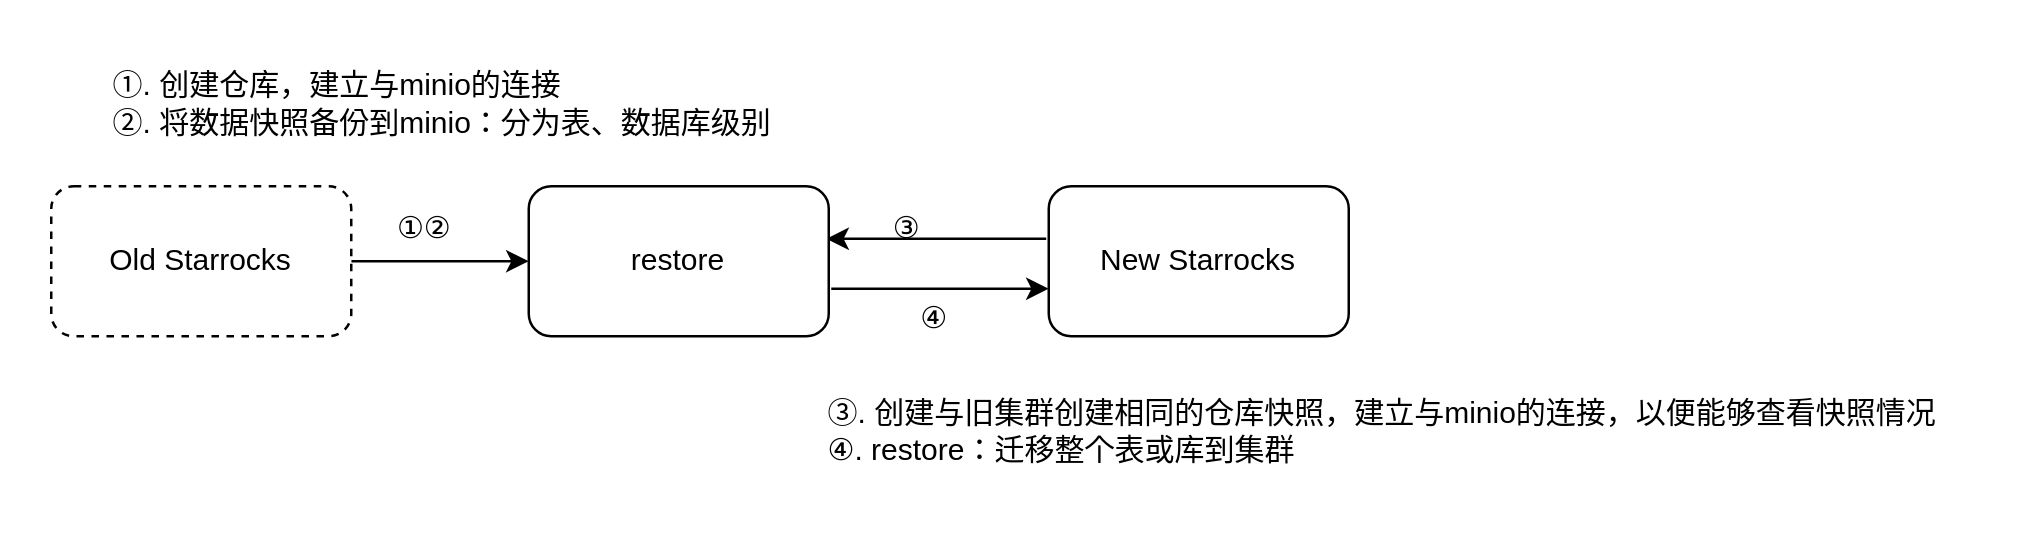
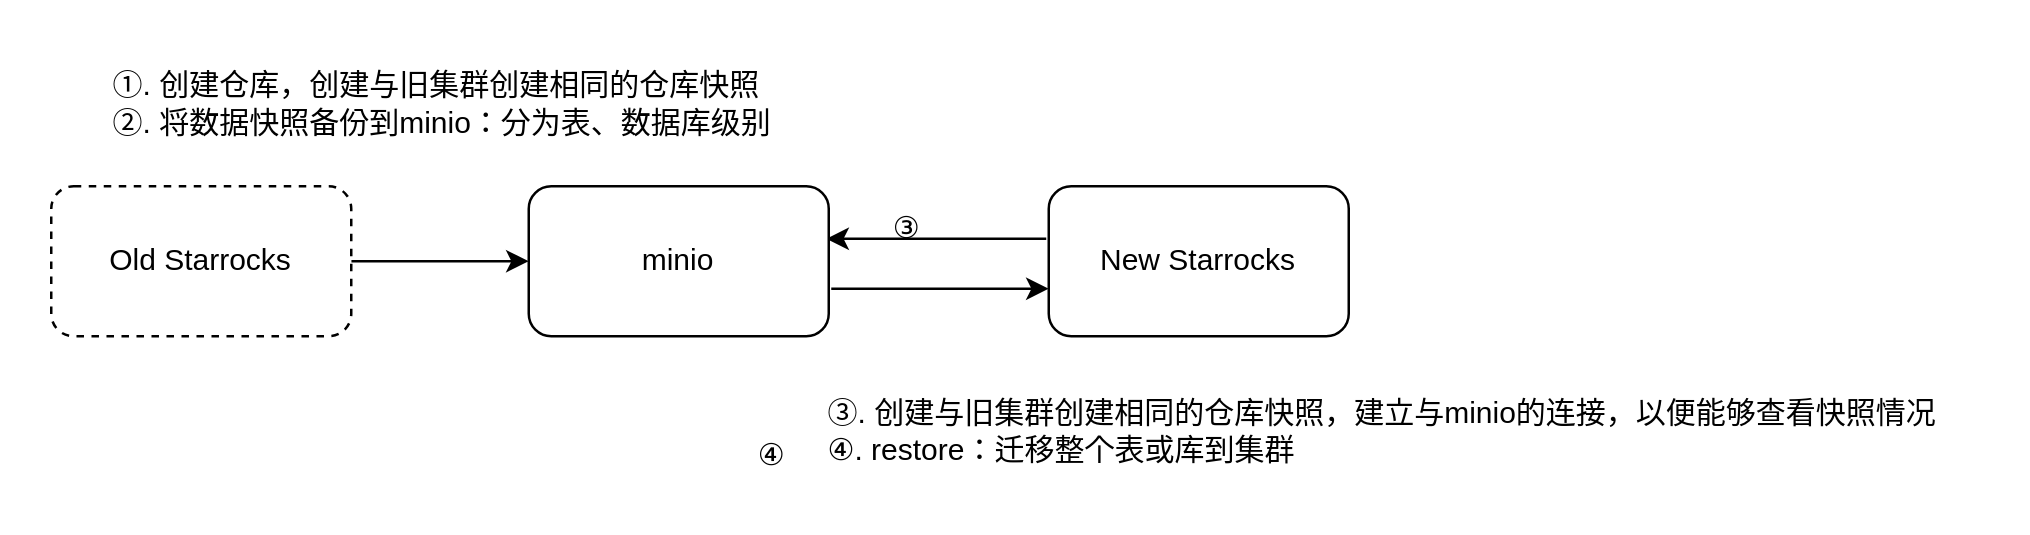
  <mxCell id="0" />
  <mxCell id="1" parent="0" />
  <mxCell id="2" style="edgeStyle=orthogonalEdgeStyle;rounded=0;orthogonalLoop=1;jettySize=auto;html=1;entryX=0;entryY=0.5;entryDx=0;entryDy=0;" edge="1" parent="1" source="3" target="6"><mxGeometry relative="1" as="geometry" /></mxCell>
  <mxCell id="3" value="Old Starrocks" style="rounded=1;whiteSpace=wrap;html=1;dashed=1;" vertex="1" parent="1"><mxGeometry x="20" y="74" width="120" height="60" as="geometry" /></mxCell>
  <mxCell id="4" style="edgeStyle=orthogonalEdgeStyle;rounded=0;orthogonalLoop=1;jettySize=auto;html=1;entryX=1;entryY=0.5;entryDx=0;entryDy=0;" edge="1" parent="1"><mxGeometry relative="1" as="geometry"><mxPoint x="418" y="95" as="sourcePoint" /><mxPoint x="330" y="95" as="targetPoint" /></mxGeometry></mxCell>
  <mxCell id="5" value="New Starrocks" style="rounded=1;whiteSpace=wrap;html=1;" vertex="1" parent="1"><mxGeometry x="419" y="74" width="120" height="60" as="geometry" /></mxCell>
- <mxCell id="6" value="restore" style="rounded=1;whiteSpace=wrap;html=1;" vertex="1" parent="1"><mxGeometry x="211" y="74" width="120" height="60" as="geometry" /></mxCell>
- <mxCell id="7" value="①. 创建仓库，建立与minio的连接&lt;br&gt;②. 将数据快照备份到minio：分为表、数据库级别" style="text;html=1;align=left;verticalAlign=middle;resizable=0;points=[];autosize=1;strokeColor=none;fillColor=none;" vertex="1" parent="1"><mxGeometry x="43" y="20" width="281" height="41" as="geometry" /></mxCell>
+ <mxCell id="6" value="minio" style="rounded=1;whiteSpace=wrap;html=1;" vertex="1" parent="1"><mxGeometry x="211" y="74" width="120" height="60" as="geometry" /></mxCell>
+ <mxCell id="7" value="①. 创建仓库，创建与旧集群创建相同的仓库快照&lt;br&gt;②. 将数据快照备份到minio：分为表、数据库级别" style="text;html=1;align=left;verticalAlign=middle;resizable=0;points=[];autosize=1;strokeColor=none;fillColor=none;" vertex="1" parent="1"><mxGeometry x="43" y="20" width="281" height="41" as="geometry" /></mxCell>
  <mxCell id="8" value="③. 创建与旧集群创建相同的仓库快照，建立与minio的连接，以便能够查看快照情况&lt;br&gt;④. restore：迁移整个表或库到集群" style="text;html=1;align=left;verticalAlign=middle;resizable=0;points=[];autosize=1;strokeColor=none;fillColor=none;" vertex="1" parent="1"><mxGeometry x="329" y="151" width="461" height="41" as="geometry" /></mxCell>
- <mxCell id="9" value="①②" style="text;html=1;align=center;verticalAlign=middle;resizable=0;points=[];autosize=1;strokeColor=none;fillColor=none;" vertex="1" parent="1"><mxGeometry x="148" y="78" width="42" height="26" as="geometry" /></mxCell>
  <mxCell id="10" value="" style="endArrow=classic;html=1;rounded=0;entryX=0;entryY=0.25;entryDx=0;entryDy=0;" edge="1" parent="1"><mxGeometry width="50" height="50" relative="1" as="geometry"><mxPoint x="332" y="115" as="sourcePoint" /><mxPoint x="419" y="115" as="targetPoint" /></mxGeometry></mxCell>
  <mxCell id="11" value="③" style="text;html=1;align=center;verticalAlign=middle;resizable=0;points=[];autosize=1;strokeColor=none;fillColor=none;" vertex="1" parent="1"><mxGeometry x="347" y="78" width="30" height="26" as="geometry" /></mxCell>
- <mxCell id="12" value="④" style="text;html=1;align=center;verticalAlign=middle;resizable=0;points=[];autosize=1;strokeColor=none;fillColor=none;" vertex="1" parent="1"><mxGeometry x="358" y="114" width="30" height="26" as="geometry" /></mxCell>
+ <mxCell id="12" value="④" style="text;html=1;align=center;verticalAlign=middle;resizable=0;points=[];autosize=1;strokeColor=none;fillColor=none;" vertex="1" parent="1"><mxGeometry x="293" y="169" width="30" height="26" as="geometry" /></mxCell>
